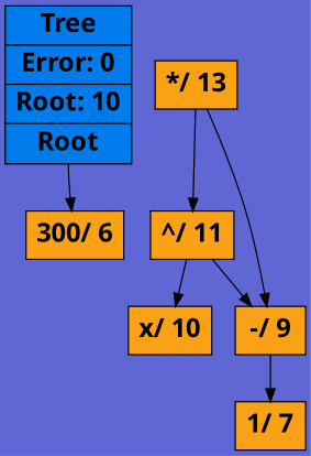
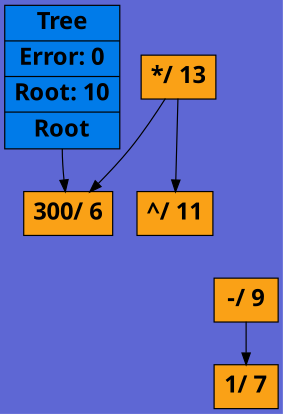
  digraph {
    bgcolor="#5e67d4"
    rankdir=TB
    node [color="#000000" fillcolor="#faa116" fontname="Sans Bold Not-Rotated" fontsize=20 shape=record style=filled]
    edge [tailport=right]
    n1 [fillcolor="#007be9" label="{Tree|Error: 0|Root: 10|<root>Root}" rank=min]
    n2 [label="{300/ 6}"]
    n3 [label="{*/ 13}"]
    n4 [label="{^/ 11}"]
-   n5 [label="{x/ 10}"]
    n6 [label="{-/ 9}"]
    n7 [label="{1/ 7}"]
    n1 -> n2 [tailport=root]
-   n3 -> n6
+   n3 -> n2
    n3 -> n4 [tailport=left]
-   n4 -> n5 [tailport=left]
-   n4 -> n6
    n6 -> n7
  }
